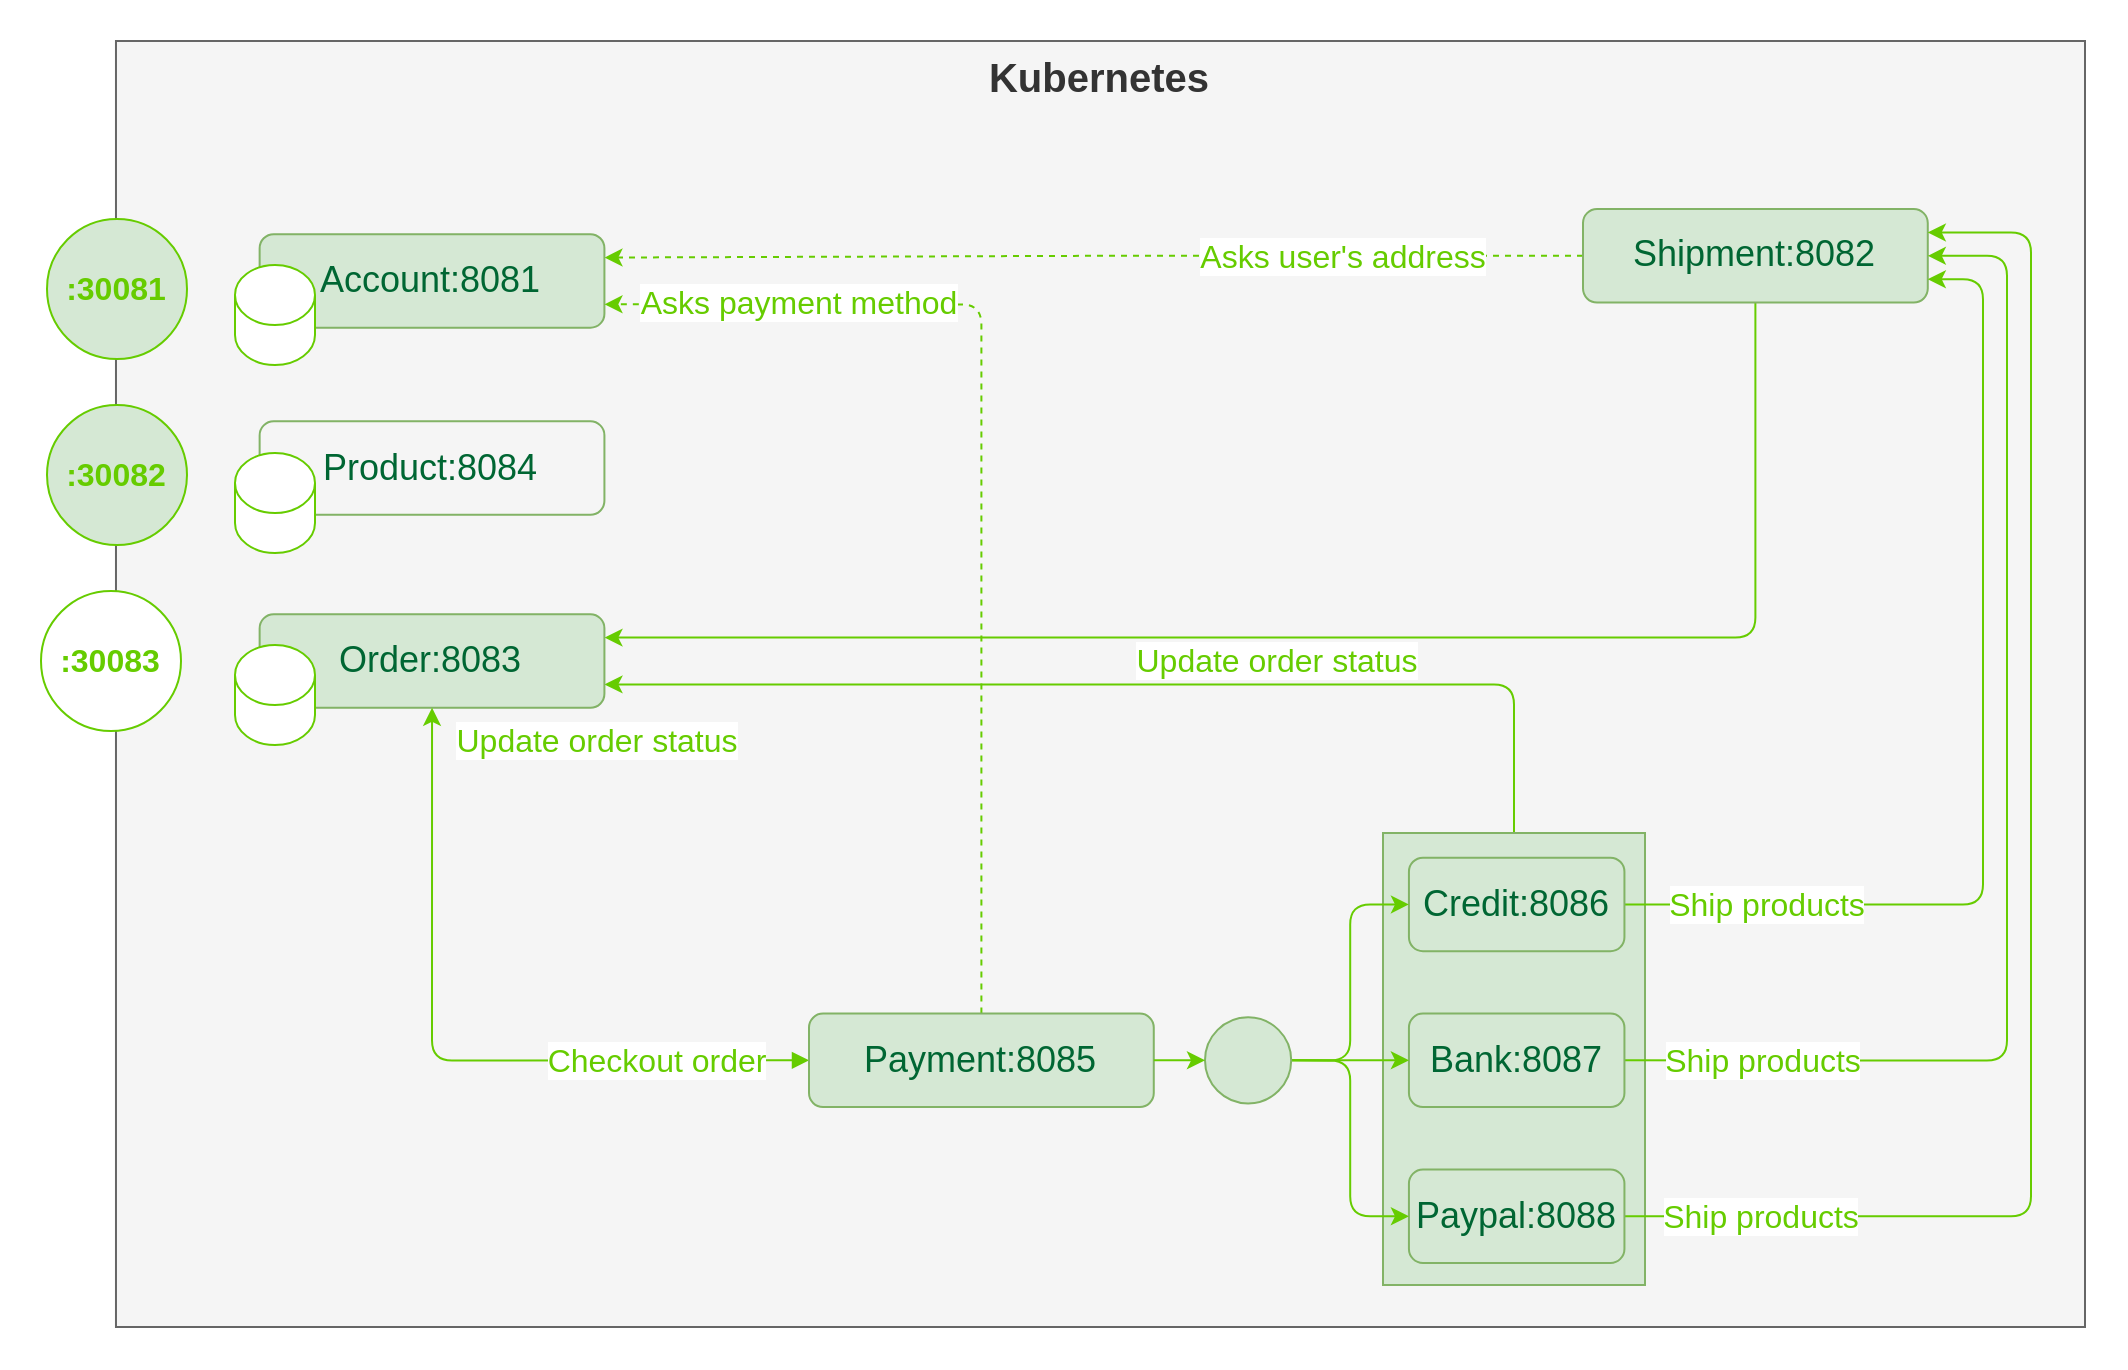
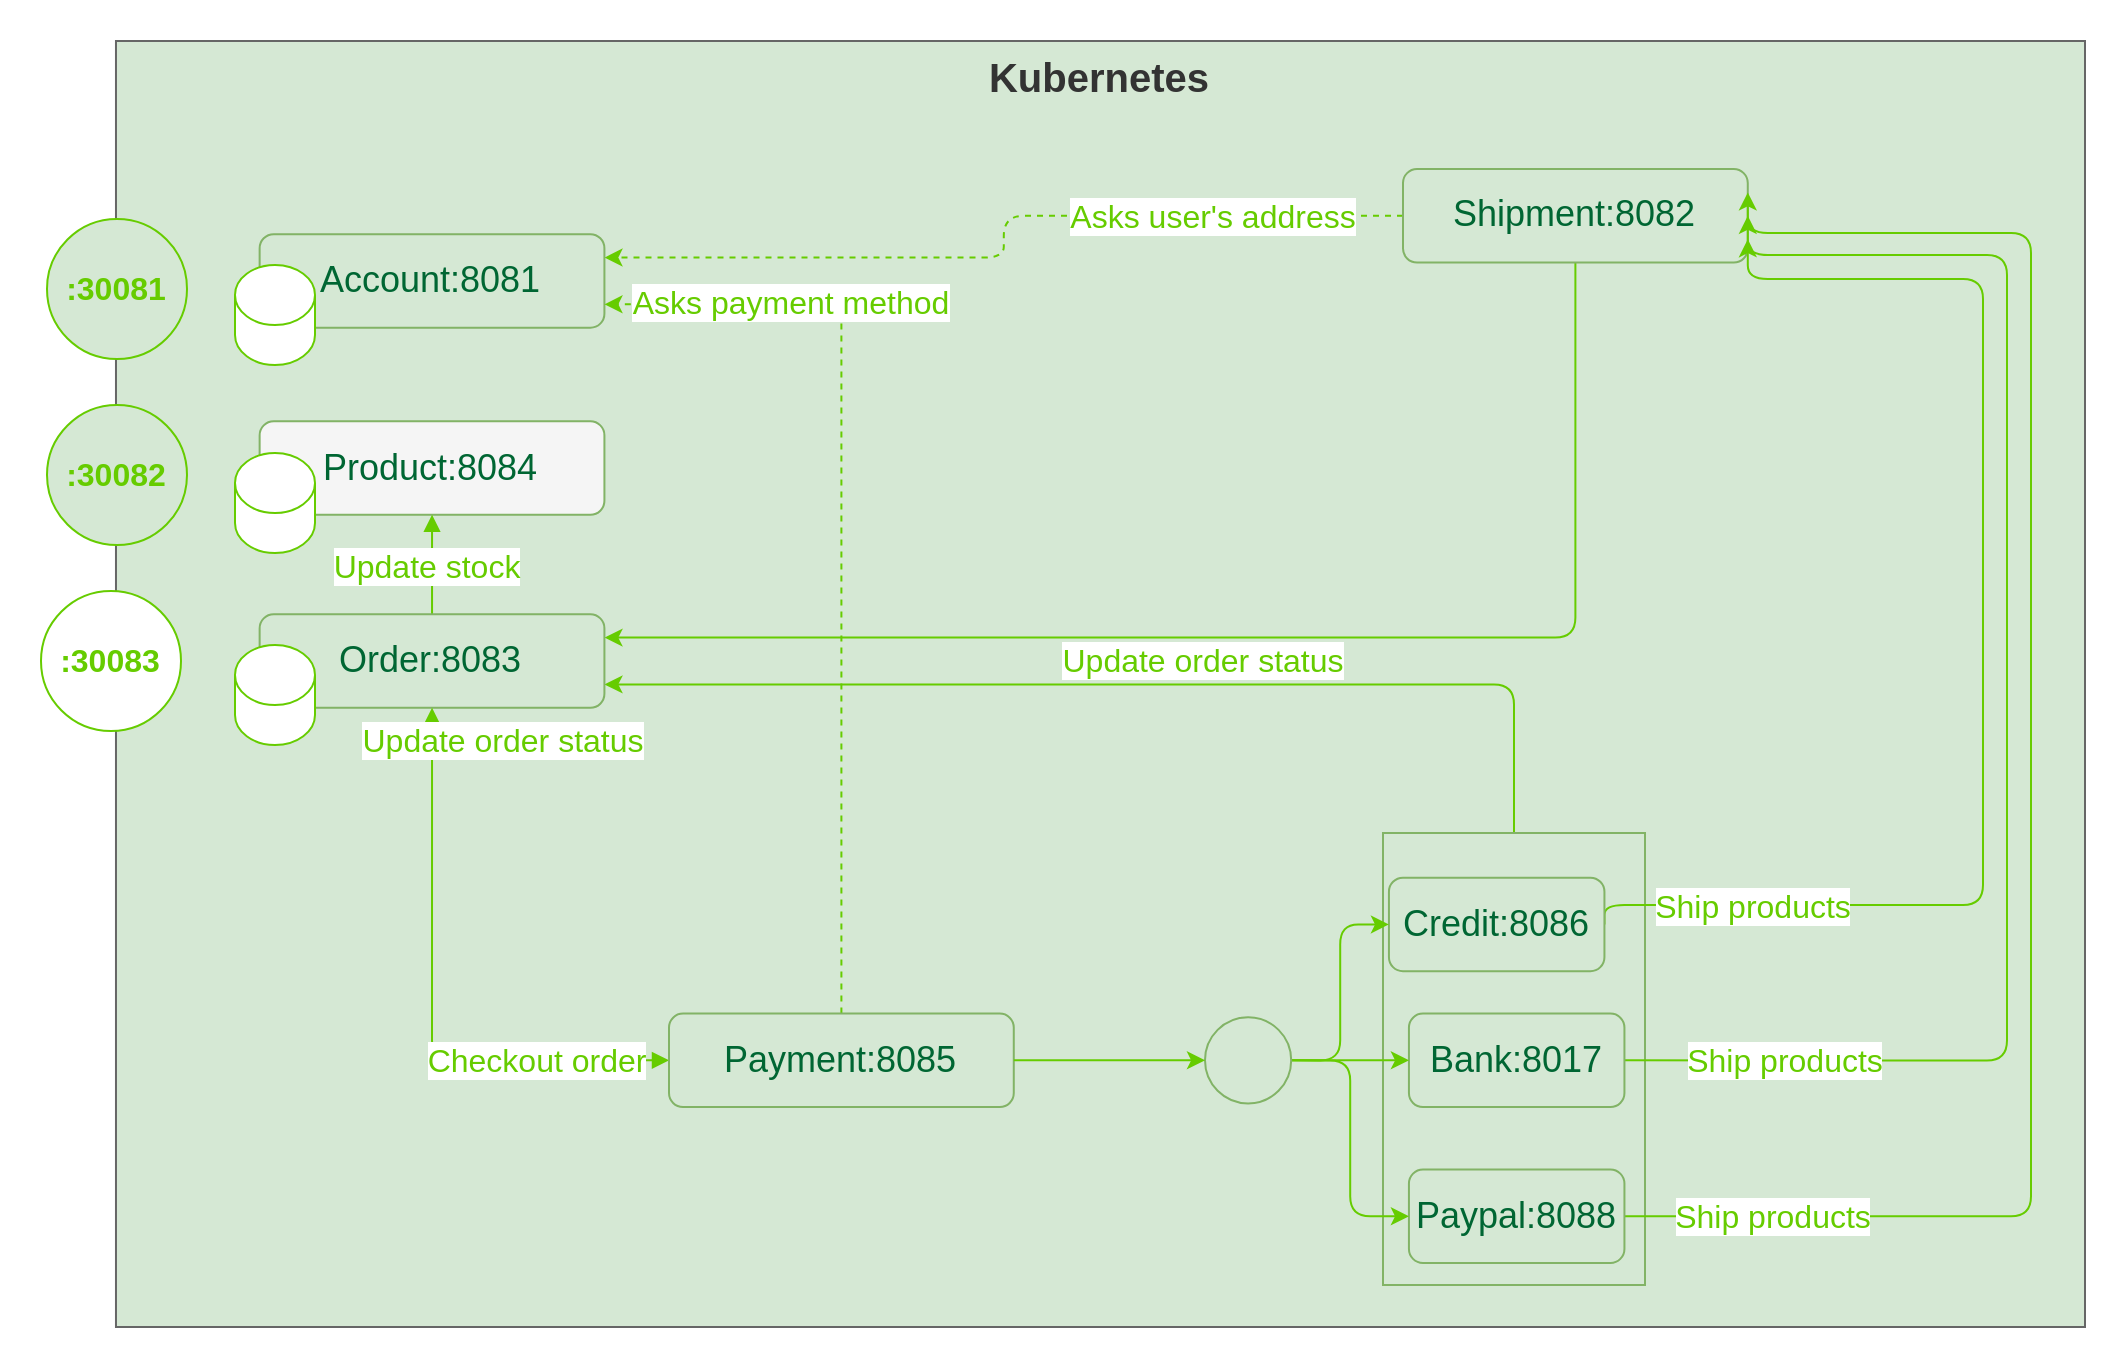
  <mxCell id="0" />
  <mxCell id="1" parent="0" />
- <mxCell id="2" value="Kubernetes" style="rounded=0;whiteSpace=wrap;html=1;fillColor=#f5f5f5;fontColor=#333333;strokeColor=#666666;verticalAlign=top;fontSize=20;fontStyle=1" parent="1" vertex="1"><mxGeometry x="57.49" y="20" width="984.51" height="643" as="geometry" /></mxCell>
+ <mxCell id="2" value="Kubernetes" style="rounded=0;whiteSpace=wrap;html=1;fillColor=#d5e8d4;fontColor=#333333;strokeColor=#666666;verticalAlign=top;fontSize=20;fontStyle=1;" parent="1" vertex="1"><mxGeometry x="57.49" y="20" width="984.51" height="643" as="geometry" /></mxCell>
  <mxCell id="3" style="edgeStyle=orthogonalEdgeStyle;rounded=1;orthogonalLoop=1;jettySize=auto;html=1;exitX=0;exitY=0.5;exitDx=0;exitDy=0;entryX=1;entryY=0.25;entryDx=0;entryDy=0;strokeColor=#66CC00;dashed=1;" parent="1" source="9" target="16" edge="1"><mxGeometry relative="1" as="geometry" /></mxCell>
  <mxCell id="4" value="Asks user's address" style="edgeLabel;html=1;align=center;verticalAlign=middle;resizable=0;points=[];fontSize=16;fontColor=#66CC00;" parent="3" vertex="1" connectable="0"><mxGeometry x="-0.272" y="-3" relative="1" as="geometry"><mxPoint x="57" y="3" as="offset" /></mxGeometry></mxCell>
  <mxCell id="5" style="edgeStyle=orthogonalEdgeStyle;rounded=1;orthogonalLoop=1;jettySize=auto;html=1;exitX=0.5;exitY=0;exitDx=0;exitDy=0;entryX=1;entryY=0.75;entryDx=0;entryDy=0;strokeColor=#66CC00;" edge="1" parent="1" source="6" target="20"><mxGeometry relative="1" as="geometry" /></mxCell>
  <mxCell id="6" value="" style="rounded=0;whiteSpace=wrap;html=1;fontSize=16;fillColor=#d5e8d4;strokeColor=#82b366;" parent="1" vertex="1"><mxGeometry x="691" y="416" width="131" height="226" as="geometry" /></mxCell>
  <mxCell id="7" style="edgeStyle=orthogonalEdgeStyle;rounded=1;orthogonalLoop=1;jettySize=auto;html=1;exitX=0.5;exitY=1;exitDx=0;exitDy=0;entryX=1;entryY=0.25;entryDx=0;entryDy=0;strokeColor=#66CC00;" edge="1" parent="1" source="9" target="20"><mxGeometry relative="1" as="geometry" /></mxCell>
  <mxCell id="8" value="Update order status" style="edgeLabel;html=1;align=center;verticalAlign=middle;resizable=0;points=[];fontColor=#66CC00;fontSize=16;" vertex="1" connectable="0" parent="7"><mxGeometry x="-0.063" relative="1" as="geometry"><mxPoint x="-59" y="11" as="offset" /></mxGeometry></mxCell>
- <mxCell id="9" value="Shipment:8082" style="rounded=1;whiteSpace=wrap;html=1;fillColor=#d5e8d4;strokeColor=#82b366;fontSize=18;fontColor=#006633;fontStyle=0" parent="1" vertex="1"><mxGeometry x="791.004" y="104.003" width="172.394" height="46.765" as="geometry" /></mxCell>
+ <mxCell id="9" value="Shipment:8082" style="rounded=1;whiteSpace=wrap;html=1;fillColor=#d5e8d4;strokeColor=#82b366;fontSize=18;fontColor=#006633;fontStyle=0" parent="1" vertex="1"><mxGeometry x="701.004" y="84.003" width="172.394" height="46.765" as="geometry" /></mxCell>
  <mxCell id="10" style="edgeStyle=orthogonalEdgeStyle;rounded=1;orthogonalLoop=1;jettySize=auto;html=1;exitX=1;exitY=0.5;exitDx=0;exitDy=0;entryX=1;entryY=0.75;entryDx=0;entryDy=0;strokeColor=#66CC00;" parent="1" source="27" target="9" edge="1"><mxGeometry relative="1" as="geometry"><Array as="points"><mxPoint x="991" y="452" /><mxPoint x="991" y="139" /></Array></mxGeometry></mxCell>
  <mxCell id="11" value="Ship products" style="edgeLabel;html=1;align=center;verticalAlign=middle;resizable=0;points=[];fontSize=16;fontColor=#66CC00;" parent="10" vertex="1" connectable="0"><mxGeometry x="-0.79" relative="1" as="geometry"><mxPoint x="16" as="offset" /></mxGeometry></mxCell>
  <mxCell id="12" style="edgeStyle=orthogonalEdgeStyle;rounded=1;orthogonalLoop=1;jettySize=auto;html=1;exitX=1;exitY=0.5;exitDx=0;exitDy=0;entryX=1;entryY=0.5;entryDx=0;entryDy=0;strokeColor=#66CC00;" parent="1" source="28" target="9" edge="1"><mxGeometry relative="1" as="geometry"><mxPoint x="492.429" y="355.429" as="targetPoint" /><Array as="points"><mxPoint x="1003" y="530" /><mxPoint x="1003" y="127" /></Array></mxGeometry></mxCell>
  <mxCell id="13" value="Ship products" style="edgeLabel;html=1;align=center;verticalAlign=middle;resizable=0;points=[];fontSize=16;fontColor=#66CC00;" parent="12" vertex="1" connectable="0"><mxGeometry x="-0.806" y="3" relative="1" as="geometry"><mxPoint x="8" y="3" as="offset" /></mxGeometry></mxCell>
  <mxCell id="14" style="edgeStyle=orthogonalEdgeStyle;rounded=1;orthogonalLoop=1;jettySize=auto;html=1;exitX=1;exitY=0.5;exitDx=0;exitDy=0;strokeColor=#66CC00;entryX=1;entryY=0.25;entryDx=0;entryDy=0;" parent="1" source="29" target="9" edge="1"><mxGeometry relative="1" as="geometry"><mxPoint x="1135" y="110" as="targetPoint" /><Array as="points"><mxPoint x="1015" y="608" /><mxPoint x="1015" y="116" /></Array></mxGeometry></mxCell>
  <mxCell id="15" value="Ship products" style="edgeLabel;html=1;align=center;verticalAlign=middle;resizable=0;points=[];fontSize=16;fontColor=#66CC00;" parent="14" vertex="1" connectable="0"><mxGeometry x="-0.892" y="-3" relative="1" as="geometry"><mxPoint x="28" y="-3" as="offset" /></mxGeometry></mxCell>
  <mxCell id="16" value="Account:8081" style="rounded=1;whiteSpace=wrap;html=1;fillColor=#d5e8d4;strokeColor=#82b366;fontSize=18;fontColor=#006633;fontStyle=0" parent="1" vertex="1"><mxGeometry x="129.324" y="116.588" width="172.394" height="46.765" as="geometry" /></mxCell>
  <mxCell id="17" value="Product:8084" style="rounded=1;whiteSpace=wrap;html=1;fillColor=#f5f5f5;strokeColor=#82b366;fontSize=18;fontColor=#006633;fontStyle=0;" parent="1" vertex="1"><mxGeometry x="129.324" y="210.118" width="172.394" height="46.765" as="geometry" /></mxCell>
+ <mxCell id="18" style="edgeStyle=orthogonalEdgeStyle;rounded=1;orthogonalLoop=1;jettySize=auto;html=1;exitX=0.5;exitY=0;exitDx=0;exitDy=0;entryX=0.5;entryY=1;entryDx=0;entryDy=0;strokeColor=#66CC00;fontSize=16;fontColor=#66CC00;startArrow=none;startFill=0;endArrow=block;endFill=1;" parent="1" source="20" target="17" edge="1"><mxGeometry relative="1" as="geometry" /></mxCell>
+ <mxCell id="19" value="Update stock" style="edgeLabel;html=1;align=center;verticalAlign=middle;resizable=0;points=[];fontSize=16;fontColor=#66CC00;" vertex="1" connectable="0" parent="18"><mxGeometry x="0.019" y="-1" relative="1" as="geometry"><mxPoint x="-4" y="1" as="offset" /></mxGeometry></mxCell>
  <mxCell id="20" value="Order:8083" style="rounded=1;whiteSpace=wrap;html=1;fillColor=#d5e8d4;strokeColor=#82b366;fontSize=18;fontColor=#006633;fontStyle=0" parent="1" vertex="1"><mxGeometry x="129.324" y="306.617" width="172.394" height="46.765" as="geometry" /></mxCell>
  <mxCell id="21" style="edgeStyle=orthogonalEdgeStyle;rounded=1;orthogonalLoop=1;jettySize=auto;html=1;exitX=0.5;exitY=0;exitDx=0;exitDy=0;entryX=1;entryY=0.75;entryDx=0;entryDy=0;strokeColor=#66CC00;dashed=1;" parent="1" source="26" target="16" edge="1"><mxGeometry relative="1" as="geometry" /></mxCell>
  <mxCell id="22" value="Asks payment method" style="edgeLabel;html=1;align=center;verticalAlign=middle;resizable=0;points=[];fontSize=16;fontColor=#66CC00;" vertex="1" connectable="0" parent="21"><mxGeometry x="0.866" y="-3" relative="1" as="geometry"><mxPoint x="61" y="2" as="offset" /></mxGeometry></mxCell>
  <mxCell id="23" style="edgeStyle=orthogonalEdgeStyle;rounded=1;orthogonalLoop=1;jettySize=auto;html=1;exitX=0;exitY=0.5;exitDx=0;exitDy=0;entryX=0.5;entryY=1;entryDx=0;entryDy=0;strokeColor=#66CC00;startArrow=block;startFill=1;" edge="1" parent="1" source="26" target="20"><mxGeometry relative="1" as="geometry" /></mxCell>
  <mxCell id="24" value="Update order status" style="edgeLabel;html=1;align=center;verticalAlign=middle;resizable=0;points=[];fontSize=16;fontColor=#66CC00;" vertex="1" connectable="0" parent="23"><mxGeometry x="-0.359" y="-1" relative="1" as="geometry"><mxPoint x="11" y="-159" as="offset" /></mxGeometry></mxCell>
  <mxCell id="25" value="Checkout order" style="edgeLabel;html=1;align=center;verticalAlign=middle;resizable=0;points=[];fontSize=16;fontColor=#66CC00;" vertex="1" connectable="0" parent="23"><mxGeometry x="-0.71" relative="1" as="geometry"><mxPoint x="-24" as="offset" /></mxGeometry></mxCell>
- <mxCell id="26" value="Payment:8085" style="rounded=1;whiteSpace=wrap;html=1;fillColor=#d5e8d4;strokeColor=#82b366;fontSize=18;fontColor=#006633;fontStyle=0" parent="1" vertex="1"><mxGeometry x="404" y="506.287" width="172.394" height="46.765" as="geometry" /></mxCell>
- <mxCell id="27" value="Credit:8086" style="rounded=1;whiteSpace=wrap;html=1;fillColor=#d5e8d4;strokeColor=#82b366;fontSize=18;fontColor=#006633;fontStyle=0" parent="1" vertex="1"><mxGeometry x="703.972" y="428.353" width="107.746" height="46.765" as="geometry" /></mxCell>
- <mxCell id="28" value="Bank:8087" style="rounded=1;whiteSpace=wrap;html=1;fillColor=#d5e8d4;strokeColor=#82b366;fontSize=18;fontColor=#006633;fontStyle=0" parent="1" vertex="1"><mxGeometry x="703.972" y="506.294" width="107.746" height="46.765" as="geometry" /></mxCell>
+ <mxCell id="26" value="Payment:8085" style="rounded=1;whiteSpace=wrap;html=1;fillColor=#d5e8d4;strokeColor=#82b366;fontSize=18;fontColor=#006633;fontStyle=0" parent="1" vertex="1"><mxGeometry x="334" y="506.287" width="172.394" height="46.765" as="geometry" /></mxCell>
+ <mxCell id="27" value="Credit:8086" style="rounded=1;whiteSpace=wrap;html=1;fillColor=#d5e8d4;strokeColor=#82b366;fontSize=18;fontColor=#006633;fontStyle=0" parent="1" vertex="1"><mxGeometry x="693.972" y="438.353" width="107.746" height="46.765" as="geometry" /></mxCell>
+ <mxCell id="28" value="Bank:8017" style="rounded=1;whiteSpace=wrap;html=1;fillColor=#d5e8d4;strokeColor=#82b366;fontSize=18;fontColor=#006633;fontStyle=0" parent="1" vertex="1"><mxGeometry x="703.972" y="506.294" width="107.746" height="46.765" as="geometry" /></mxCell>
  <mxCell id="29" value="Paypal:8088" style="rounded=1;whiteSpace=wrap;html=1;fillColor=#d5e8d4;strokeColor=#82b366;fontSize=18;fontColor=#006633;fontStyle=0" parent="1" vertex="1"><mxGeometry x="703.972" y="584.235" width="107.746" height="46.765" as="geometry" /></mxCell>
  <mxCell id="30" style="edgeStyle=orthogonalEdgeStyle;rounded=1;orthogonalLoop=1;jettySize=auto;html=1;exitX=1;exitY=0.5;exitDx=0;exitDy=0;entryX=0;entryY=0.5;entryDx=0;entryDy=0;strokeColor=#66CC00;" parent="1" source="33" target="27" edge="1"><mxGeometry relative="1" as="geometry" /></mxCell>
  <mxCell id="31" style="edgeStyle=orthogonalEdgeStyle;rounded=1;orthogonalLoop=1;jettySize=auto;html=1;exitX=1;exitY=0.5;exitDx=0;exitDy=0;strokeColor=#66CC00;" parent="1" source="33" target="28" edge="1"><mxGeometry relative="1" as="geometry" /></mxCell>
  <mxCell id="32" style="edgeStyle=orthogonalEdgeStyle;rounded=1;orthogonalLoop=1;jettySize=auto;html=1;exitX=1;exitY=0.5;exitDx=0;exitDy=0;entryX=0;entryY=0.5;entryDx=0;entryDy=0;strokeColor=#66CC00;" parent="1" source="33" target="29" edge="1"><mxGeometry relative="1" as="geometry" /></mxCell>
  <mxCell id="33" value="" style="ellipse;whiteSpace=wrap;html=1;aspect=fixed;fillColor=#d5e8d4;strokeColor=#82b366;" parent="1" vertex="1"><mxGeometry x="601.998" y="508.124" width="43.099" height="43.099" as="geometry" /></mxCell>
  <mxCell id="34" style="edgeStyle=orthogonalEdgeStyle;rounded=1;orthogonalLoop=1;jettySize=auto;html=1;exitX=1;exitY=0.5;exitDx=0;exitDy=0;strokeColor=#66CC00;entryX=0;entryY=0.5;entryDx=0;entryDy=0;" parent="1" source="26" target="33" edge="1"><mxGeometry relative="1" as="geometry"><mxPoint x="428.004" y="528.999" as="sourcePoint" /><mxPoint x="522.258" y="543.334" as="targetPoint" /></mxGeometry></mxCell>
  <mxCell id="35" value="" style="shape=cylinder3;whiteSpace=wrap;html=1;boundedLbl=1;backgroundOutline=1;size=15;strokeColor=#66CC00;" parent="1" vertex="1"><mxGeometry x="117" y="132" width="40" height="50" as="geometry" /></mxCell>
  <mxCell id="36" value="" style="shape=cylinder3;whiteSpace=wrap;html=1;boundedLbl=1;backgroundOutline=1;size=15;strokeColor=#66CC00;" parent="1" vertex="1"><mxGeometry x="117" y="226" width="40" height="50" as="geometry" /></mxCell>
  <mxCell id="37" value="" style="shape=cylinder3;whiteSpace=wrap;html=1;boundedLbl=1;backgroundOutline=1;size=15;strokeColor=#66CC00;" parent="1" vertex="1"><mxGeometry x="117" y="322" width="40" height="50" as="geometry" /></mxCell>
  <mxCell id="38" value="&lt;font style=&quot;font-size: 16px;&quot;&gt;:30081&lt;/font&gt;" style="ellipse;whiteSpace=wrap;html=1;aspect=fixed;fontSize=16;fontColor=#66CC00;strokeColor=#66CC00;fontStyle=1;fillColor=#d5e8d4;" parent="1" vertex="1"><mxGeometry x="23" y="109" width="70" height="70" as="geometry" /></mxCell>
  <mxCell id="39" value="&lt;font style=&quot;font-size: 16px;&quot;&gt;:30082&lt;/font&gt;" style="ellipse;whiteSpace=wrap;html=1;aspect=fixed;fontSize=16;fontColor=#66CC00;strokeColor=#66CC00;fontStyle=1;fillColor=#d5e8d4;" parent="1" vertex="1"><mxGeometry x="23" y="202" width="70" height="70" as="geometry" /></mxCell>
  <mxCell id="40" value="&lt;font style=&quot;font-size: 16px;&quot;&gt;:30083&lt;/font&gt;" style="ellipse;whiteSpace=wrap;html=1;aspect=fixed;fontSize=16;fontColor=#66CC00;strokeColor=#66CC00;fontStyle=1" parent="1" vertex="1"><mxGeometry x="20" y="295" width="70" height="70" as="geometry" /></mxCell>
